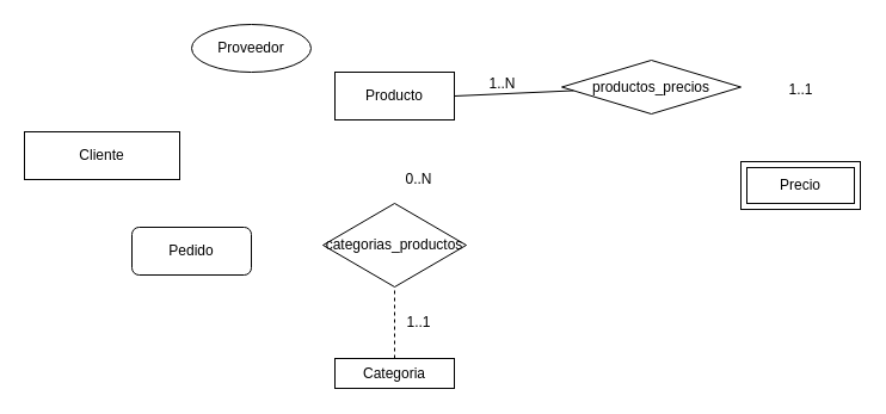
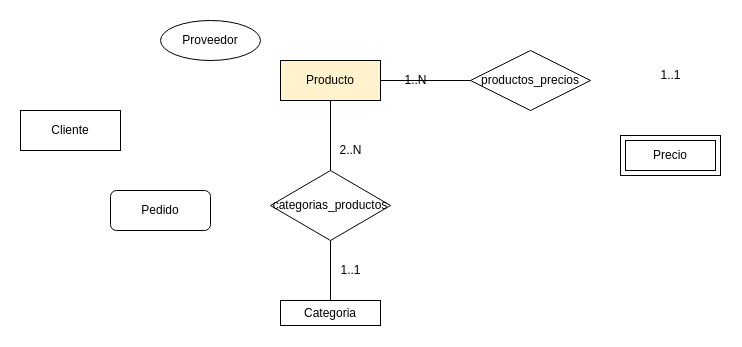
  <mxCell id="0" />
  <mxCell id="1" parent="0" />
  <mxCell id="2" value="Proveedor" style="ellipse;whiteSpace=wrap;html=1;align=center;" vertex="1" parent="1"><mxGeometry x="160" y="20" width="100" height="40" as="geometry" /></mxCell>
  <mxCell id="3" value="Categoria" style="whiteSpace=wrap;html=1;align=center;" vertex="1" parent="1"><mxGeometry x="280" y="300" width="100" height="25" as="geometry" /></mxCell>
- <mxCell id="4" value="Cliente" style="whiteSpace=wrap;html=1;align=center;" vertex="1" parent="1"><mxGeometry x="20" y="110" width="130" height="40" as="geometry" /></mxCell>
+ <mxCell id="4" value="Cliente" style="whiteSpace=wrap;html=1;align=center;" vertex="1" parent="1"><mxGeometry x="20" y="110" width="100" height="40" as="geometry" /></mxCell>
  <mxCell id="5" value="Pedido" style="whiteSpace=wrap;html=1;align=center;rounded=1;" vertex="1" parent="1"><mxGeometry x="110" y="190" width="100" height="40" as="geometry" /></mxCell>
- <mxCell id="6" value="Producto" style="whiteSpace=wrap;html=1;align=center;" vertex="1" parent="1"><mxGeometry x="280" y="60" width="100" height="40" as="geometry" /></mxCell>
+ <mxCell id="6" value="Producto" style="whiteSpace=wrap;html=1;align=center;fillColor=#fff2cc;" vertex="1" parent="1"><mxGeometry x="280" y="60" width="100" height="40" as="geometry" /></mxCell>
+ <mxCell id="7" value="" style="endArrow=none;html=1;rounded=0;entryX=0.5;entryY=1;entryDx=0;entryDy=0;exitX=0.5;exitY=0;exitDx=0;exitDy=0;" edge="1" parent="1" source="8" target="6"><mxGeometry relative="1" as="geometry"><mxPoint x="190" y="150" as="sourcePoint" /><mxPoint x="350" y="150" as="targetPoint" /></mxGeometry></mxCell>
  <mxCell id="8" value="categorias_productos" style="shape=rhombus;perimeter=rhombusPerimeter;whiteSpace=wrap;html=1;align=center;" vertex="1" parent="1"><mxGeometry x="270" y="170" width="120" height="70" as="geometry" /></mxCell>
- <mxCell id="9" value="" style="endArrow=none;html=1;rounded=0;entryX=0.5;entryY=1;entryDx=0;entryDy=0;exitX=0.5;exitY=0;exitDx=0;exitDy=0;dashed=1;" edge="1" parent="1" source="3" target="8"><mxGeometry relative="1" as="geometry"><mxPoint x="190" y="260" as="sourcePoint" /><mxPoint x="350" y="260" as="targetPoint" /></mxGeometry></mxCell>
+ <mxCell id="9" value="" style="endArrow=none;html=1;rounded=0;entryX=0.5;entryY=1;entryDx=0;entryDy=0;exitX=0.5;exitY=0;exitDx=0;exitDy=0;" edge="1" parent="1" source="3" target="8"><mxGeometry relative="1" as="geometry"><mxPoint x="190" y="260" as="sourcePoint" /><mxPoint x="350" y="260" as="targetPoint" /></mxGeometry></mxCell>
  <mxCell id="10" value="1..1" style="text;html=1;align=center;verticalAlign=middle;resizable=0;points=[];autosize=1;strokeColor=none;fillColor=none;" vertex="1" parent="1"><mxGeometry x="330" y="255" width="40" height="30" as="geometry" /></mxCell>
- <mxCell id="11" value="0..N" style="text;html=1;align=center;verticalAlign=middle;resizable=0;points=[];autosize=1;strokeColor=none;fillColor=none;" vertex="1" parent="1"><mxGeometry x="325" y="135" width="50" height="30" as="geometry" /></mxCell>
+ <mxCell id="11" value="2..N" style="text;html=1;align=center;verticalAlign=middle;resizable=0;points=[];autosize=1;strokeColor=none;fillColor=none;" vertex="1" parent="1"><mxGeometry x="325" y="135" width="50" height="30" as="geometry" /></mxCell>
  <mxCell id="12" value="Precio" style="shape=ext;margin=3;double=1;whiteSpace=wrap;html=1;align=center;" vertex="1" parent="1"><mxGeometry x="620" y="135" width="100" height="40" as="geometry" /></mxCell>
- <mxCell id="13" value="productos_precios" style="shape=rhombus;perimeter=rhombusPerimeter;whiteSpace=wrap;html=1;align=center;" vertex="1" parent="1"><mxGeometry x="470" y="50" width="150" height="45" as="geometry" /></mxCell>
+ <mxCell id="13" value="productos_precios" style="shape=rhombus;perimeter=rhombusPerimeter;whiteSpace=wrap;html=1;align=center;" vertex="1" parent="1"><mxGeometry x="470" y="50" width="120" height="60" as="geometry" /></mxCell>
  <mxCell id="14" value="" style="endArrow=none;html=1;rounded=0;exitX=1;exitY=0.5;exitDx=0;exitDy=0;" edge="1" parent="1" source="6" target="13"><mxGeometry relative="1" as="geometry"><mxPoint x="370" y="120" as="sourcePoint" /><mxPoint x="530" y="120" as="targetPoint" /></mxGeometry></mxCell>
- <mxCell id="15" value="1..N" style="text;html=1;align=center;verticalAlign=middle;resizable=0;points=[];autosize=1;strokeColor=none;fillColor=none;" vertex="1" parent="1"><mxGeometry x="395" y="55" width="50" height="30" as="geometry" /></mxCell>
+ <mxCell id="15" value="1..N" style="text;html=1;align=center;verticalAlign=middle;resizable=0;points=[];autosize=1;strokeColor=none;fillColor=none;" vertex="1" parent="1"><mxGeometry x="390" y="65" width="50" height="30" as="geometry" /></mxCell>
  <mxCell id="16" value="1..1" style="text;html=1;align=center;verticalAlign=middle;resizable=0;points=[];autosize=1;strokeColor=none;fillColor=none;" vertex="1" parent="1"><mxGeometry x="650" y="60" width="40" height="30" as="geometry" /></mxCell>
